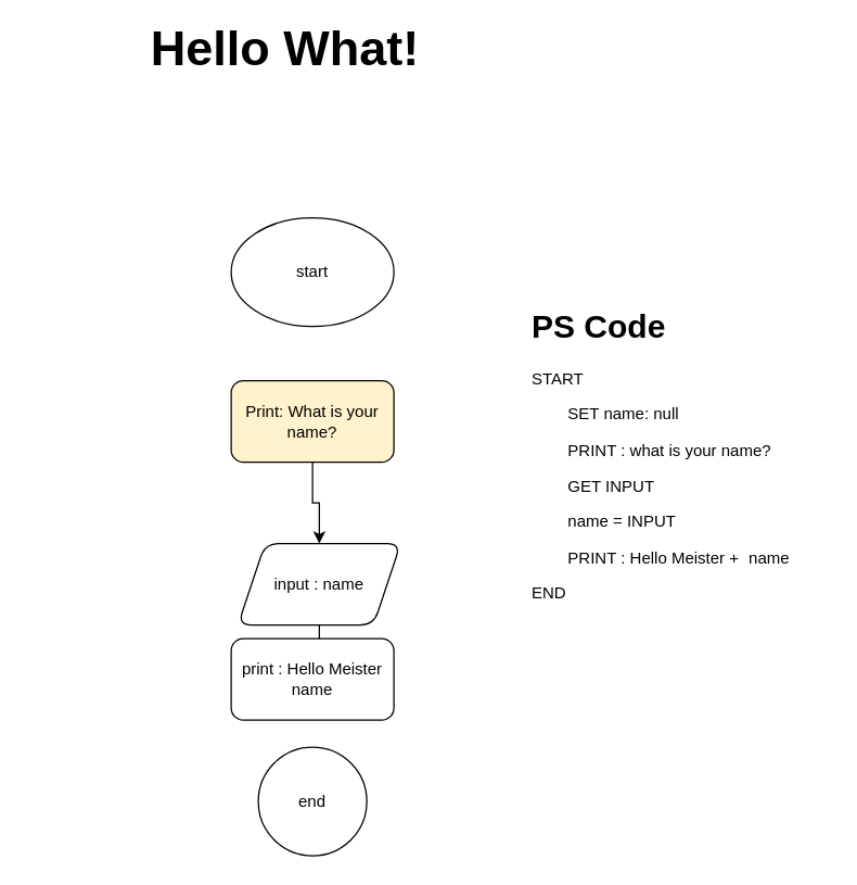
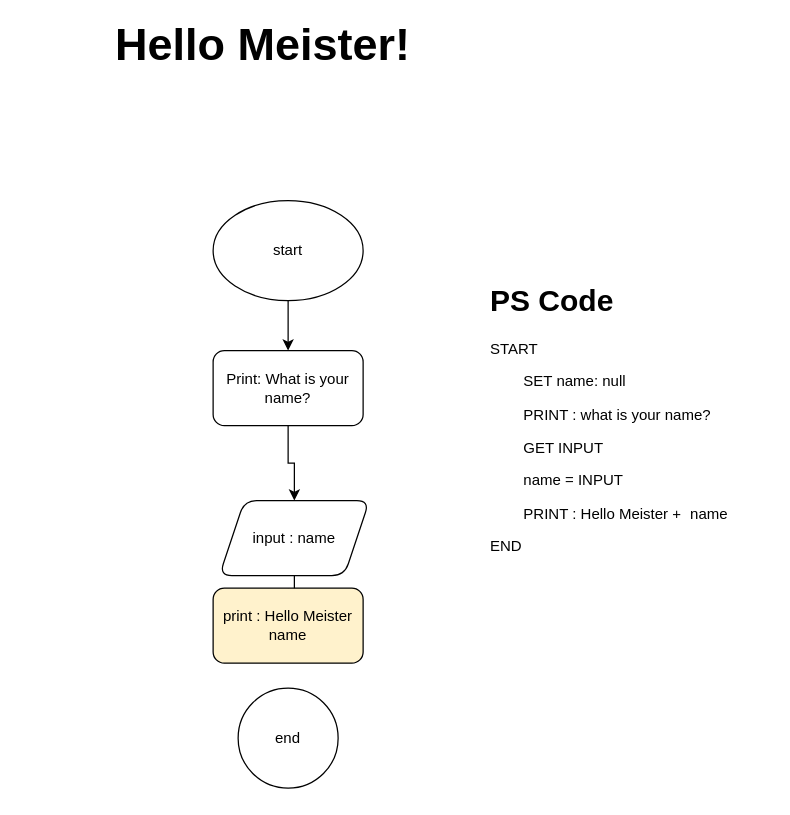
  <mxCell id="0" />
  <mxCell id="1" parent="0" />
- <mxCell id="2" value="Hello What!" style="text;html=1;align=center;verticalAlign=middle;whiteSpace=wrap;rounded=0;fontStyle=1;fontSize=36;" vertex="1" parent="1"><mxGeometry x="20" y="20" width="380" height="30" as="geometry" /></mxCell>
+ <mxCell id="2" value="Hello Meister!" style="text;html=1;align=center;verticalAlign=middle;whiteSpace=wrap;rounded=0;fontStyle=1;fontSize=36;" vertex="1" parent="1"><mxGeometry x="20" y="20" width="380" height="30" as="geometry" /></mxCell>
+ <mxCell id="3" value="" style="edgeStyle=orthogonalEdgeStyle;rounded=0;orthogonalLoop=1;jettySize=auto;html=1;" edge="1" parent="1" source="4" target="6"><mxGeometry relative="1" as="geometry" /></mxCell>
  <mxCell id="4" value="start" style="ellipse;whiteSpace=wrap;html=1;" vertex="1" parent="1"><mxGeometry x="170" y="160" width="120" height="80" as="geometry" /></mxCell>
  <mxCell id="5" value="" style="edgeStyle=orthogonalEdgeStyle;rounded=0;orthogonalLoop=1;jettySize=auto;html=1;" edge="1" parent="1" source="6" target="8"><mxGeometry relative="1" as="geometry" /></mxCell>
- <mxCell id="6" value="Print: What is your name?" style="rounded=1;whiteSpace=wrap;html=1;fillColor=#fff2cc;" vertex="1" parent="1"><mxGeometry x="170" y="280" width="120" height="60" as="geometry" /></mxCell>
+ <mxCell id="6" value="Print: What is your name?" style="rounded=1;whiteSpace=wrap;html=1;" vertex="1" parent="1"><mxGeometry x="170" y="280" width="120" height="60" as="geometry" /></mxCell>
  <mxCell id="7" value="" style="edgeStyle=orthogonalEdgeStyle;rounded=0;orthogonalLoop=1;jettySize=auto;html=1;" edge="1" parent="1" source="8" target="9"><mxGeometry relative="1" as="geometry" /></mxCell>
  <mxCell id="8" value="input : name" style="shape=parallelogram;perimeter=parallelogramPerimeter;whiteSpace=wrap;html=1;fixedSize=1;rounded=1;" vertex="1" parent="1"><mxGeometry x="175" y="400" width="120" height="60" as="geometry" /></mxCell>
- <mxCell id="9" value="print : Hello Meister name" style="whiteSpace=wrap;html=1;rounded=1;" vertex="1" parent="1"><mxGeometry x="170" y="470" width="120" height="60" as="geometry" /></mxCell>
+ <mxCell id="9" value="print : Hello Meister name" style="whiteSpace=wrap;html=1;rounded=1;fillColor=#fff2cc;" vertex="1" parent="1"><mxGeometry x="170" y="470" width="120" height="60" as="geometry" /></mxCell>
  <mxCell id="10" value="end" style="ellipse;whiteSpace=wrap;html=1;rounded=1;" vertex="1" parent="1"><mxGeometry x="190" y="550" width="80" height="80" as="geometry" /></mxCell>
  <mxCell id="11" value="&lt;h1 style=&quot;margin-top: 0px;&quot;&gt;PS Code&lt;/h1&gt;&lt;p&gt;START&lt;/p&gt;&lt;p&gt;&lt;span style=&quot;white-space: pre;&quot;&gt;&#09;&lt;/span&gt;SET name: null&lt;/p&gt;&lt;p&gt;&lt;span style=&quot;white-space: pre;&quot;&gt;&#09;&lt;/span&gt;PRINT : what is your name?&lt;br&gt;&lt;/p&gt;&lt;p&gt;&lt;span style=&quot;white-space: pre;&quot;&gt;&#09;&lt;/span&gt;GET INPUT&lt;br&gt;&lt;/p&gt;&lt;p&gt;&lt;span style=&quot;white-space: pre;&quot;&gt;&#09;&lt;/span&gt;name = INPUT&lt;br&gt;&lt;/p&gt;&lt;p&gt;&lt;span style=&quot;white-space: pre;&quot;&gt;&#09;&lt;/span&gt;PRINT : Hello Meister + &lt;span style=&quot;white-space: pre;&quot;&gt;&#09;&lt;/span&gt;name&lt;br&gt;&lt;/p&gt;&lt;p&gt;END&lt;/p&gt;" style="text;html=1;whiteSpace=wrap;overflow=hidden;rounded=0;" vertex="1" parent="1"><mxGeometry x="390" y="220" width="220" height="220" as="geometry" /></mxCell>
